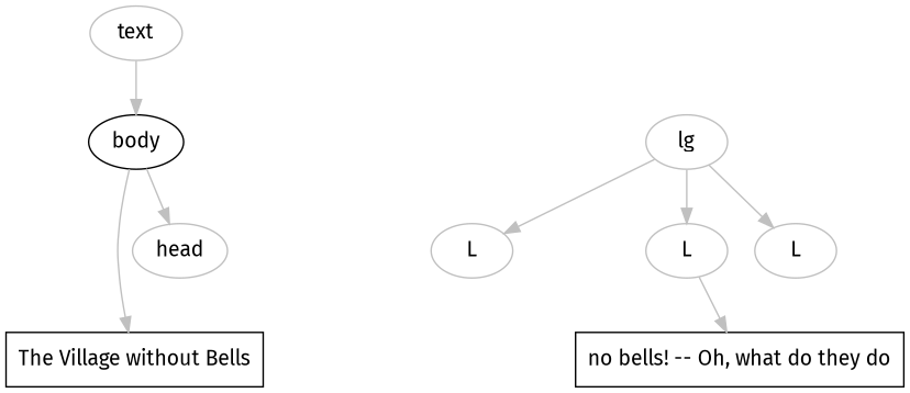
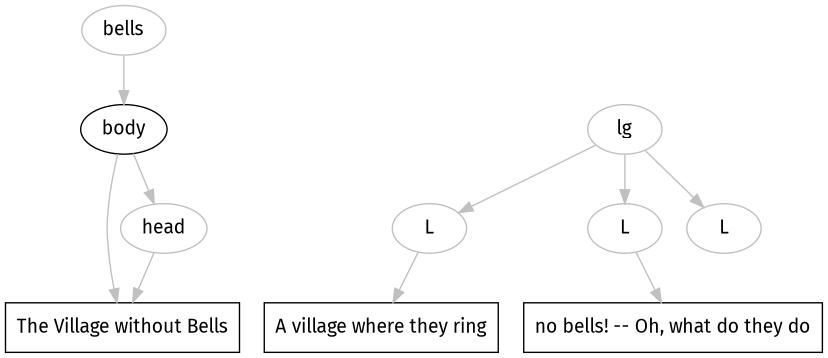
  digraph {
    fontname="Fira Sans"
    node [fontname="Fira Sans" shape=oval color=gray]
    edge [color=gray fontname="Fira Sans"]
    n1 [label="The Village without Bells" shape=rectangle color=""]
+   n2 [label="A village where they ring" shape=rectangle color=""]
    n3 [label="no bells! -- Oh, what do they do" shape=rectangle color=""]
    n4 [label=L]
    n5 [label=L]
    n6 [label=L]
    body [color=black]
-   text
+   text [label=bells]
    head
    lg
    subgraph sub_1 {
      rank=same
      n1
+     n2
      n3
    }
+   n4 -> n2
    n5 -> n3
    body -> n1
    body -> head
    text -> body
+   head -> n1
    lg -> n4
    lg -> n5
    lg -> n6
  }
